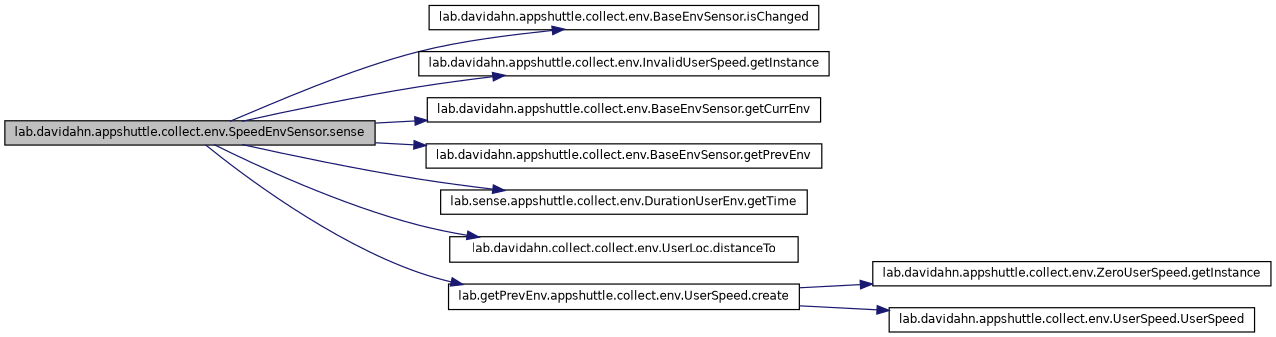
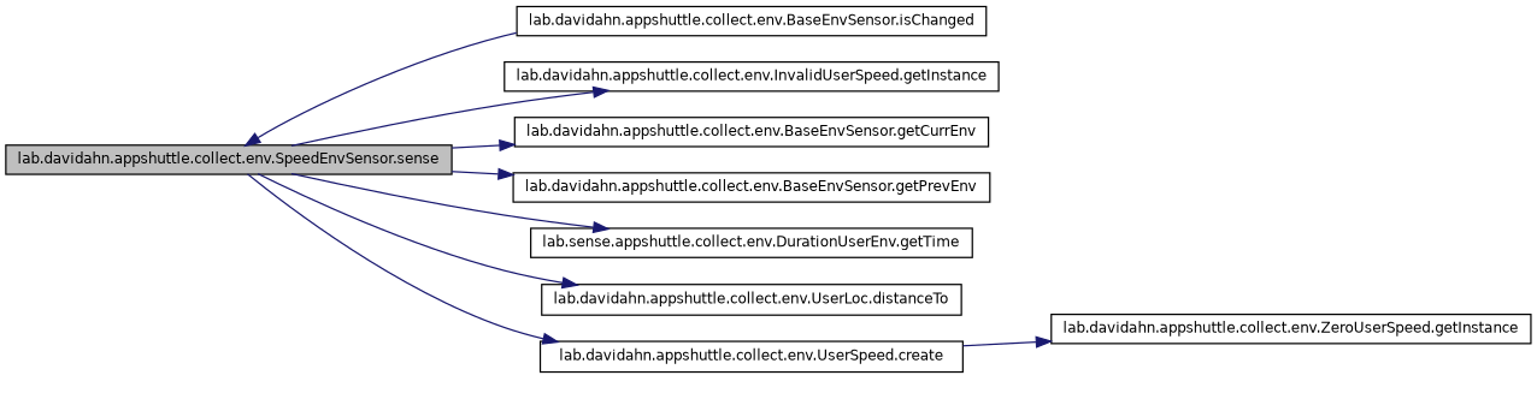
  digraph {
    rankdir=LR
    node [color=black fillcolor=white fontname=Helvetica fontsize=10 shape=record style=filled]
    edge [color=midnightblue fontname=Helvetica fontsize=10 labelfontname=Helvetica labelfontsize=10 style=solid]
    n1 [fillcolor=grey75 fontcolor=black height=0.2 label="lab.davidahn.appshuttle.collect.env.SpeedEnvSensor.sense" width=0.4]
    n2 [height=0.2 label="lab.davidahn.appshuttle.collect.env.BaseEnvSensor.isChanged" width=0.4]
    n3 [height=0.2 label="lab.davidahn.appshuttle.collect.env.InvalidUserSpeed.getInstance" width=0.4]
    n4 [height=0.2 label="lab.davidahn.appshuttle.collect.env.BaseEnvSensor.getCurrEnv" width=0.4]
    n5 [height=0.2 label="lab.davidahn.appshuttle.collect.env.BaseEnvSensor.getPrevEnv" width=0.4]
    n6 [height=0.2 label="lab.sense.appshuttle.collect.env.DurationUserEnv.getTime" width=0.4]
-   n7 [height=0.2 label="lab.davidahn.collect.collect.env.UserLoc.distanceTo" width=0.4]
-   n8 [height=0.2 label="lab.getPrevEnv.appshuttle.collect.env.UserSpeed.create" width=0.4]
+   n7 [height=0.2 label="lab.davidahn.appshuttle.collect.env.UserLoc.distanceTo" width=0.4]
+   n8 [height=0.2 label="lab.davidahn.appshuttle.collect.env.UserSpeed.create" width=0.4]
    n9 [height=0.2 label="lab.davidahn.appshuttle.collect.env.ZeroUserSpeed.getInstance" width=0.4]
-   n10 [height=0.2 label="lab.davidahn.appshuttle.collect.env.UserSpeed.UserSpeed" width=0.4]
-   n1 -> n2
+   n2 -> n1
    n1 -> n3
    n1 -> n4
    n1 -> n5
    n1 -> n6
    n1 -> n7
    n1 -> n8
    n8 -> n9
-   n8 -> n10
  }
